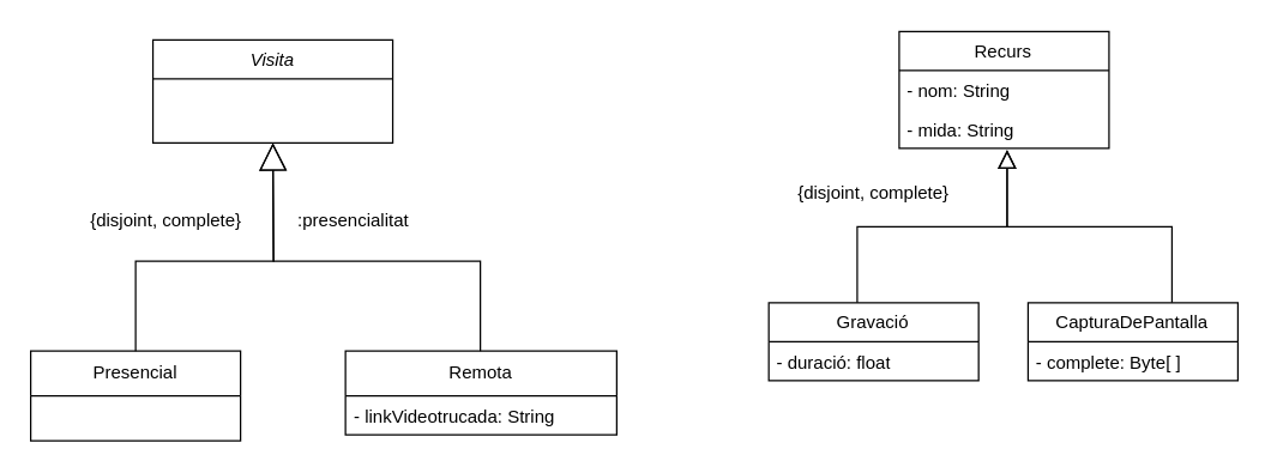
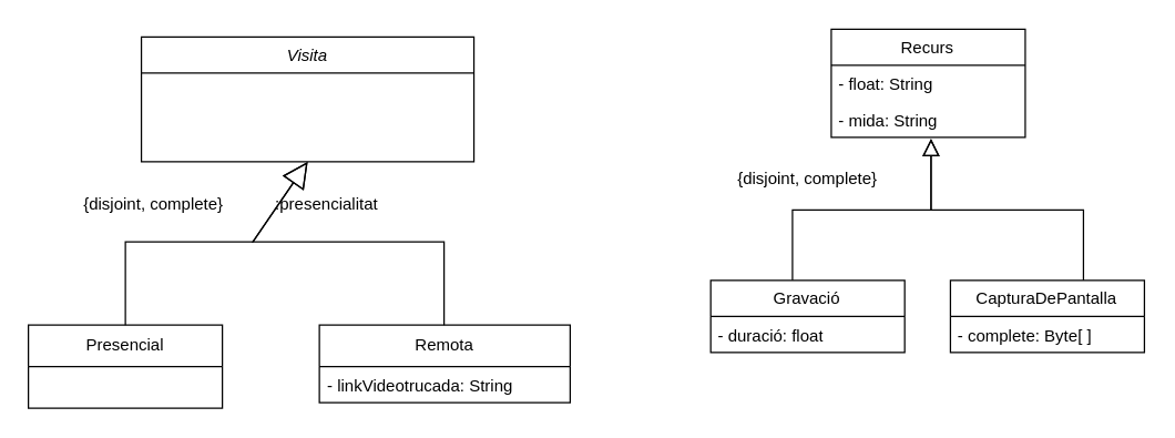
  <mxCell id="0" />
  <mxCell id="1" parent="0" />
- <mxCell id="2" value="Visita" style="swimlane;fontStyle=2;align=center;verticalAlign=top;childLayout=stackLayout;horizontal=1;startSize=26;horizontalStack=0;resizeParent=1;resizeLast=0;collapsible=1;marginBottom=0;rounded=0;shadow=0;strokeWidth=1;" vertex="1" parent="1"><mxGeometry x="101.55" y="26.27" width="160" height="68.73" as="geometry"><mxRectangle x="230" y="140" width="160" height="26" as="alternateBounds" /></mxGeometry></mxCell>
+ <mxCell id="2" value="Visita" style="swimlane;fontStyle=2;align=center;verticalAlign=top;childLayout=stackLayout;horizontal=1;startSize=26;horizontalStack=0;resizeParent=1;resizeLast=0;collapsible=1;marginBottom=0;rounded=0;shadow=0;strokeWidth=1;" vertex="1" parent="1"><mxGeometry x="101.55" y="26.27" width="240" height="90" as="geometry"><mxRectangle x="230" y="140" width="160" height="26" as="alternateBounds" /></mxGeometry></mxCell>
  <mxCell id="3" value="Presencial" style="swimlane;fontStyle=0;childLayout=stackLayout;horizontal=1;startSize=30;horizontalStack=0;resizeParent=1;resizeParentMax=0;resizeLast=0;collapsible=1;marginBottom=0;whiteSpace=wrap;html=1;" vertex="1" parent="1"><mxGeometry x="20" y="234" width="140" height="60" as="geometry" /></mxCell>
  <mxCell id="4" value="&lt;div&gt;&lt;br&gt;&lt;/div&gt;&lt;div&gt;&lt;br&gt;&lt;/div&gt;" style="text;strokeColor=none;fillColor=none;align=left;verticalAlign=middle;spacingLeft=4;spacingRight=4;overflow=hidden;points=[[0,0.5],[1,0.5]];portConstraint=eastwest;rotatable=0;whiteSpace=wrap;html=1;" vertex="1" parent="3"><mxGeometry y="30" width="140" height="30" as="geometry" /></mxCell>
  <mxCell id="5" value="Remota" style="swimlane;fontStyle=0;childLayout=stackLayout;horizontal=1;startSize=30;horizontalStack=0;resizeParent=1;resizeParentMax=0;resizeLast=0;collapsible=1;marginBottom=0;whiteSpace=wrap;html=1;" vertex="1" parent="1"><mxGeometry x="230" y="234" width="181" height="56" as="geometry" /></mxCell>
  <mxCell id="6" value="- linkVideotrucada: String" style="text;align=left;verticalAlign=top;spacingLeft=4;spacingRight=4;overflow=hidden;rotatable=0;points=[[0,0.5],[1,0.5]];portConstraint=eastwest;rounded=0;shadow=0;html=0;" vertex="1" parent="5"><mxGeometry y="30" width="181" height="26" as="geometry" /></mxCell>
  <mxCell id="7" value=":presencialitat" style="text;html=1;align=center;verticalAlign=middle;resizable=0;points=[];autosize=1;strokeColor=none;fillColor=none;" vertex="1" parent="1"><mxGeometry x="185" y="131.61" width="100" height="30" as="geometry" /></mxCell>
  <mxCell id="8" value="Recurs" style="swimlane;fontStyle=0;childLayout=stackLayout;horizontal=1;startSize=26;fillColor=none;horizontalStack=0;resizeParent=1;resizeParentMax=0;resizeLast=0;collapsible=1;marginBottom=0;whiteSpace=wrap;html=1;" vertex="1" parent="1"><mxGeometry x="599.44" y="20.61" width="140" height="78" as="geometry" /></mxCell>
- <mxCell id="9" value="- nom: String" style="text;strokeColor=none;fillColor=none;align=left;verticalAlign=top;spacingLeft=4;spacingRight=4;overflow=hidden;rotatable=0;points=[[0,0.5],[1,0.5]];portConstraint=eastwest;whiteSpace=wrap;html=1;" vertex="1" parent="8"><mxGeometry y="26" width="140" height="26" as="geometry" /></mxCell>
+ <mxCell id="9" value="- float: String" style="text;strokeColor=none;fillColor=none;align=left;verticalAlign=top;spacingLeft=4;spacingRight=4;overflow=hidden;rotatable=0;points=[[0,0.5],[1,0.5]];portConstraint=eastwest;whiteSpace=wrap;html=1;" vertex="1" parent="8"><mxGeometry y="26" width="140" height="26" as="geometry" /></mxCell>
  <mxCell id="10" value="- mida: String" style="text;strokeColor=none;fillColor=none;align=left;verticalAlign=top;spacingLeft=4;spacingRight=4;overflow=hidden;rotatable=0;points=[[0,0.5],[1,0.5]];portConstraint=eastwest;whiteSpace=wrap;html=1;" vertex="1" parent="8"><mxGeometry y="52" width="140" height="26" as="geometry" /></mxCell>
  <mxCell id="11" value="Gravació" style="swimlane;fontStyle=0;childLayout=stackLayout;horizontal=1;startSize=26;fillColor=none;horizontalStack=0;resizeParent=1;resizeParentMax=0;resizeLast=0;collapsible=1;marginBottom=0;whiteSpace=wrap;html=1;" vertex="1" parent="1"><mxGeometry x="512.44" y="201.7" width="140" height="52" as="geometry" /></mxCell>
  <mxCell id="12" value="- duració: float" style="text;strokeColor=none;fillColor=none;align=left;verticalAlign=top;spacingLeft=4;spacingRight=4;overflow=hidden;rotatable=0;points=[[0,0.5],[1,0.5]];portConstraint=eastwest;whiteSpace=wrap;html=1;" vertex="1" parent="11"><mxGeometry y="26" width="140" height="26" as="geometry" /></mxCell>
  <mxCell id="13" value="CapturaDePantalla" style="swimlane;fontStyle=0;childLayout=stackLayout;horizontal=1;startSize=26;fillColor=none;horizontalStack=0;resizeParent=1;resizeParentMax=0;resizeLast=0;collapsible=1;marginBottom=0;whiteSpace=wrap;html=1;" vertex="1" parent="1"><mxGeometry x="685.44" y="201.7" width="140" height="52" as="geometry" /></mxCell>
  <mxCell id="14" value="- complete: Byte[ ]" style="text;strokeColor=none;fillColor=none;align=left;verticalAlign=top;spacingLeft=4;spacingRight=4;overflow=hidden;rotatable=0;points=[[0,0.5],[1,0.5]];portConstraint=eastwest;whiteSpace=wrap;html=1;" vertex="1" parent="13"><mxGeometry y="26" width="140" height="26" as="geometry" /></mxCell>
  <mxCell id="15" value="" style="endArrow=block;endSize=10;endFill=0;shadow=0;strokeWidth=1;rounded=0;curved=0;edgeStyle=elbowEdgeStyle;elbow=vertical;" edge="1" parent="1"><mxGeometry width="160" relative="1" as="geometry"><mxPoint x="571.44" y="201.7" as="sourcePoint" /><mxPoint x="671.44" y="99.7" as="targetPoint" /></mxGeometry></mxCell>
  <mxCell id="16" value="" style="endArrow=block;endSize=10;endFill=0;shadow=0;strokeWidth=1;rounded=0;curved=0;edgeStyle=elbowEdgeStyle;elbow=vertical;" edge="1" parent="1"><mxGeometry width="160" relative="1" as="geometry"><mxPoint x="781.44" y="201.7" as="sourcePoint" /><mxPoint x="671.44" y="99.7" as="targetPoint" /></mxGeometry></mxCell>
  <mxCell id="17" value="" style="endArrow=block;endSize=16;endFill=0;html=1;rounded=0;entryX=0.5;entryY=1;entryDx=0;entryDy=0;" edge="1" parent="1" target="2"><mxGeometry width="160" relative="1" as="geometry"><mxPoint x="90" y="234" as="sourcePoint" /><mxPoint x="201.55" y="142.84" as="targetPoint" /><Array as="points"><mxPoint x="90" y="174" /><mxPoint x="182" y="174" /></Array></mxGeometry></mxCell>
  <mxCell id="18" value="" style="endArrow=block;endSize=16;endFill=0;html=1;rounded=0;entryX=0.5;entryY=1;entryDx=0;entryDy=0;" edge="1" parent="1" target="2"><mxGeometry width="160" relative="1" as="geometry"><mxPoint x="320" y="234" as="sourcePoint" /><mxPoint x="180.55" y="122.84" as="targetPoint" /><Array as="points"><mxPoint x="320" y="174" /><mxPoint x="182" y="174" /></Array></mxGeometry></mxCell>
  <mxCell id="19" value="{disjoint, complete}" style="text;html=1;align=center;verticalAlign=middle;resizable=0;points=[];autosize=1;strokeColor=none;fillColor=none;" vertex="1" parent="1"><mxGeometry x="522.44" y="113.61" width="120" height="30" as="geometry" /></mxCell>
  <mxCell id="20" value="{disjoint, complete}" style="text;html=1;align=center;verticalAlign=middle;resizable=0;points=[];autosize=1;strokeColor=none;fillColor=none;" vertex="1" parent="1"><mxGeometry x="50" y="131.61" width="120" height="30" as="geometry" /></mxCell>
